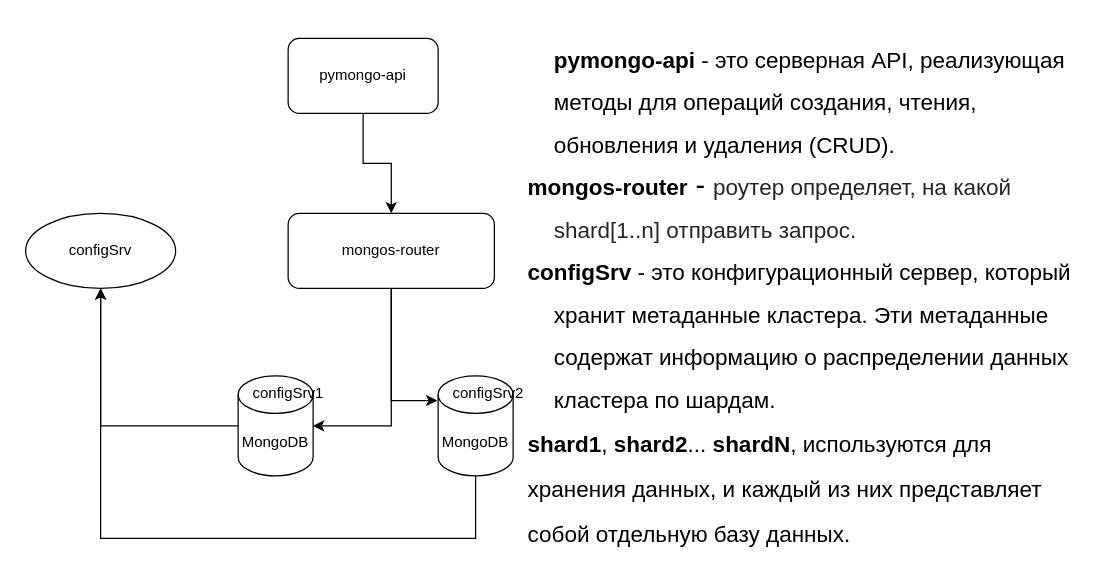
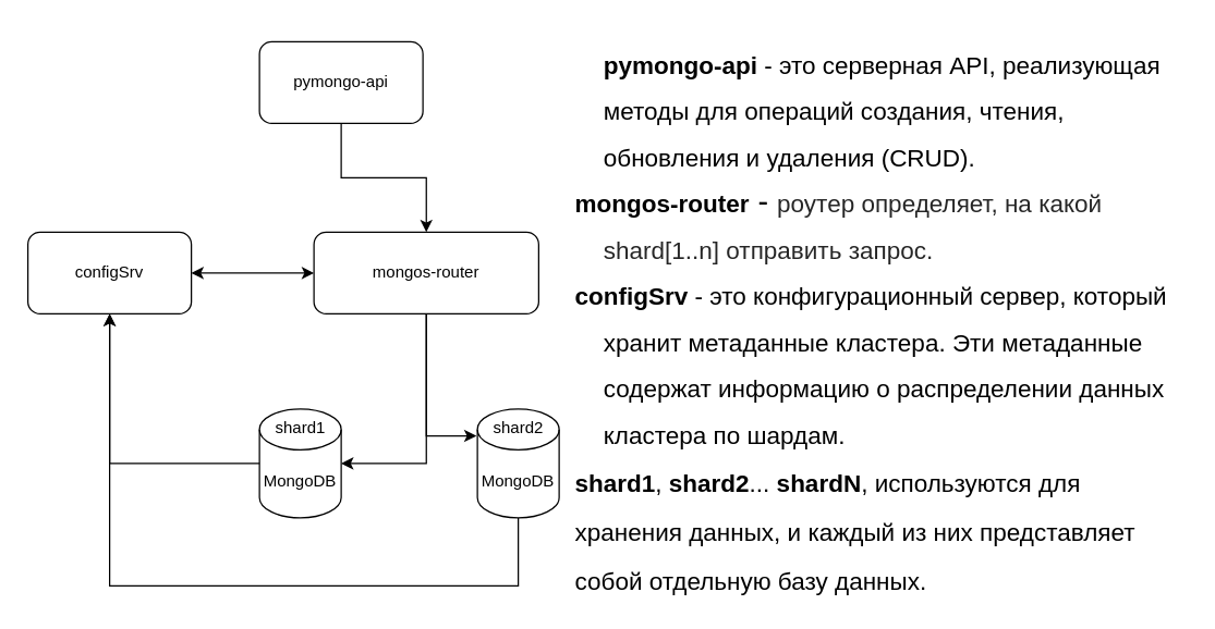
  <mxCell id="0" />
  <mxCell id="1" parent="0" />
- <mxCell id="2" value="pymongo-api" style="rounded=1;whiteSpace=wrap;html=1;" vertex="1" parent="1"><mxGeometry x="230" y="30" width="120" height="60" as="geometry" /></mxCell>
+ <mxCell id="2" value="pymongo-api" style="rounded=1;whiteSpace=wrap;html=1;" vertex="1" parent="1"><mxGeometry x="190" y="30" width="120" height="60" as="geometry" /></mxCell>
  <mxCell id="3" style="edgeStyle=orthogonalEdgeStyle;rounded=0;orthogonalLoop=1;jettySize=auto;html=1;exitX=0.5;exitY=1;exitDx=0;exitDy=0;entryX=0.5;entryY=0;entryDx=0;entryDy=0;" edge="1" parent="1" source="2" target="4"><mxGeometry relative="1" as="geometry"><mxPoint x="260" y="450" as="targetPoint" /></mxGeometry></mxCell>
  <mxCell id="4" value="mongos-router" style="rounded=1;whiteSpace=wrap;html=1;" vertex="1" parent="1"><mxGeometry x="230" y="170" width="165" height="60" as="geometry" /></mxCell>
+ <mxCell id="5" style="edgeStyle=orthogonalEdgeStyle;rounded=0;orthogonalLoop=1;jettySize=auto;html=1;entryX=0;entryY=0.5;entryDx=0;entryDy=0;startArrow=classic;startFill=1;" edge="1" parent="1" source="7" target="4"><mxGeometry relative="1" as="geometry" /></mxCell>
  <mxCell id="6" style="edgeStyle=orthogonalEdgeStyle;rounded=0;orthogonalLoop=1;jettySize=auto;html=1;entryX=0.5;entryY=1;entryDx=0;entryDy=0;entryPerimeter=0;startArrow=classic;startFill=1;endArrow=none;endFill=0;" edge="1" parent="1" source="7" target="12"><mxGeometry relative="1" as="geometry"><mxPoint x="380" y="440" as="targetPoint" /><Array as="points"><mxPoint x="80" y="430" /><mxPoint x="380" y="430" /></Array></mxGeometry></mxCell>
- <mxCell id="7" value="configSrv" style="ellipse;whiteSpace=wrap;html=1;" vertex="1" parent="1"><mxGeometry x="20" y="170" width="120" height="60" as="geometry" /></mxCell>
+ <mxCell id="7" value="configSrv" style="rounded=1;whiteSpace=wrap;html=1;" vertex="1" parent="1"><mxGeometry x="20" y="170" width="120" height="60" as="geometry" /></mxCell>
  <mxCell id="8" value="" style="group" vertex="1" connectable="0" parent="1"><mxGeometry x="190" y="300" width="100" height="80" as="geometry" /></mxCell>
  <mxCell id="9" value="MongoDB" style="shape=cylinder3;whiteSpace=wrap;html=1;boundedLbl=1;backgroundOutline=1;size=15;" vertex="1" parent="8"><mxGeometry width="60" height="80" as="geometry" /></mxCell>
- <mxCell id="10" value="&lt;div style=&quot;text-align: center;&quot;&gt;configSrv1&lt;/div&gt;" style="text;whiteSpace=wrap;html=1;" vertex="1" parent="8"><mxGeometry x="10" width="90" height="40" as="geometry" /></mxCell>
+ <mxCell id="10" value="&lt;div style=&quot;text-align: center;&quot;&gt;shard1&lt;/div&gt;" style="text;whiteSpace=wrap;html=1;" vertex="1" parent="8"><mxGeometry x="10" width="90" height="40" as="geometry" /></mxCell>
  <mxCell id="11" value="" style="group" vertex="1" connectable="0" parent="1"><mxGeometry x="350" y="300" width="100" height="80" as="geometry" /></mxCell>
  <mxCell id="12" value="MongoDB" style="shape=cylinder3;whiteSpace=wrap;html=1;boundedLbl=1;backgroundOutline=1;size=15;" vertex="1" parent="11"><mxGeometry width="60" height="80" as="geometry" /></mxCell>
- <mxCell id="13" value="&lt;div style=&quot;text-align: center;&quot;&gt;configSrv2&lt;/div&gt;" style="text;whiteSpace=wrap;html=1;" vertex="1" parent="11"><mxGeometry x="10" width="90" height="40" as="geometry" /></mxCell>
+ <mxCell id="13" value="&lt;div style=&quot;text-align: center;&quot;&gt;shard2&lt;/div&gt;" style="text;whiteSpace=wrap;html=1;" vertex="1" parent="11"><mxGeometry x="10" width="90" height="40" as="geometry" /></mxCell>
  <mxCell id="14" style="edgeStyle=orthogonalEdgeStyle;rounded=0;orthogonalLoop=1;jettySize=auto;html=1;entryX=-0.012;entryY=0.247;entryDx=0;entryDy=0;entryPerimeter=0;" edge="1" parent="1" source="4" target="12"><mxGeometry relative="1" as="geometry" /></mxCell>
  <mxCell id="15" style="edgeStyle=orthogonalEdgeStyle;rounded=0;orthogonalLoop=1;jettySize=auto;html=1;entryX=1;entryY=0.5;entryDx=0;entryDy=0;entryPerimeter=0;" edge="1" parent="1" source="4" target="9"><mxGeometry relative="1" as="geometry" /></mxCell>
  <mxCell id="16" style="edgeStyle=orthogonalEdgeStyle;rounded=0;orthogonalLoop=1;jettySize=auto;html=1;entryX=0.5;entryY=1;entryDx=0;entryDy=0;" edge="1" parent="1" source="9" target="7"><mxGeometry relative="1" as="geometry" /></mxCell>
  <mxCell id="17" value="&lt;h1 style=&quot;margin-top: 0px;&quot;&gt;&lt;p class=&quot;p1&quot; style=&quot;text-indent: 0px; margin: 0px 0px 0px 21px; font-variant-numeric: normal; font-variant-east-asian: normal; font-variant-alternates: normal; font-kerning: auto; font-optical-sizing: auto; font-feature-settings: normal; font-variation-settings: normal; font-variant-position: normal; font-stretch: normal; line-height: normal;&quot;&gt;&lt;span style=&quot;font-size: 18px;&quot;&gt;pymongo-api&lt;/span&gt;&lt;span style=&quot;font-size: 18px; font-weight: normal;&quot;&gt; - это серверная API, реализующая методы для операций создания, чтения, обновления и удаления (CRUD).&lt;/span&gt;&lt;br&gt;&lt;/p&gt;&lt;p class=&quot;p1&quot; style=&quot;margin: 0px 0px 0px 21px; text-indent: -21px; font-variant-numeric: normal; font-variant-east-asian: normal; font-variant-alternates: normal; font-kerning: auto; font-optical-sizing: auto; font-feature-settings: normal; font-variation-settings: normal; font-variant-position: normal; font-stretch: normal; line-height: normal;&quot;&gt;&lt;span style=&quot;background-color: initial; text-indent: 0px;&quot;&gt;&lt;font style=&quot;font-size: 18px;&quot;&gt;mongos-router&lt;/font&gt;&lt;span style=&quot;font-size: 23px;&quot;&gt;&amp;nbsp;&lt;span style=&quot;font-weight: normal;&quot;&gt;-&amp;nbsp;&lt;/span&gt;&lt;/span&gt;&lt;/span&gt;&lt;span style=&quot;font-size: 18px; background-color: rgb(255, 255, 255); color: rgba(0, 0, 0, 0.85); font-family: &amp;quot;YS Text&amp;quot;, sans-serif; font-weight: 400; white-space-collapse: preserve-breaks;&quot;&gt;роутер определяет, на какой shard[1..n] отправить запрос.&lt;/span&gt;&lt;/p&gt;&lt;p class=&quot;p1&quot; style=&quot;margin: 0px 0px 0px 21px; text-indent: -21px; font-variant-numeric: normal; font-variant-east-asian: normal; font-variant-alternates: normal; font-kerning: auto; font-optical-sizing: auto; font-feature-settings: normal; font-variation-settings: normal; font-variant-position: normal; font-stretch: normal; line-height: normal;&quot;&gt;&lt;span style=&quot;background-color: initial; font-size: 18px;&quot;&gt;configSrv&lt;/span&gt;&lt;span style=&quot;background-color: initial; font-size: 18px; font-weight: normal;&quot;&gt; - это конфигурационный сервер, который хранит метаданные кластера. Эти метаданные содержат информацию о распределении данных кластера по шардам.&lt;/span&gt;&lt;/p&gt;&lt;div style=&quot;&quot;&gt;&lt;span style=&quot;background-color: initial; font-size: 18px;&quot;&gt;shard1&lt;/span&gt;&lt;span style=&quot;background-color: initial; font-size: 18px; font-weight: normal;&quot;&gt;, &lt;/span&gt;&lt;span style=&quot;background-color: initial; font-size: 18px;&quot;&gt;shard2&lt;/span&gt;&lt;span style=&quot;background-color: initial; font-size: 18px; font-weight: normal;&quot;&gt;... &lt;/span&gt;&lt;span style=&quot;background-color: initial; font-size: 18px;&quot;&gt;shardN&lt;/span&gt;&lt;span style=&quot;background-color: initial; font-size: 18px; font-weight: normal;&quot;&gt;, используются для хранения данных, и каждый из них представляет собой отдельную базу данных.&lt;/span&gt;&lt;/div&gt;&lt;/h1&gt;" style="text;html=1;whiteSpace=wrap;overflow=hidden;rounded=0;fontSize=15;align=left;" vertex="1" parent="1"><mxGeometry x="420" y="20" width="450" height="420" as="geometry" /></mxCell>
